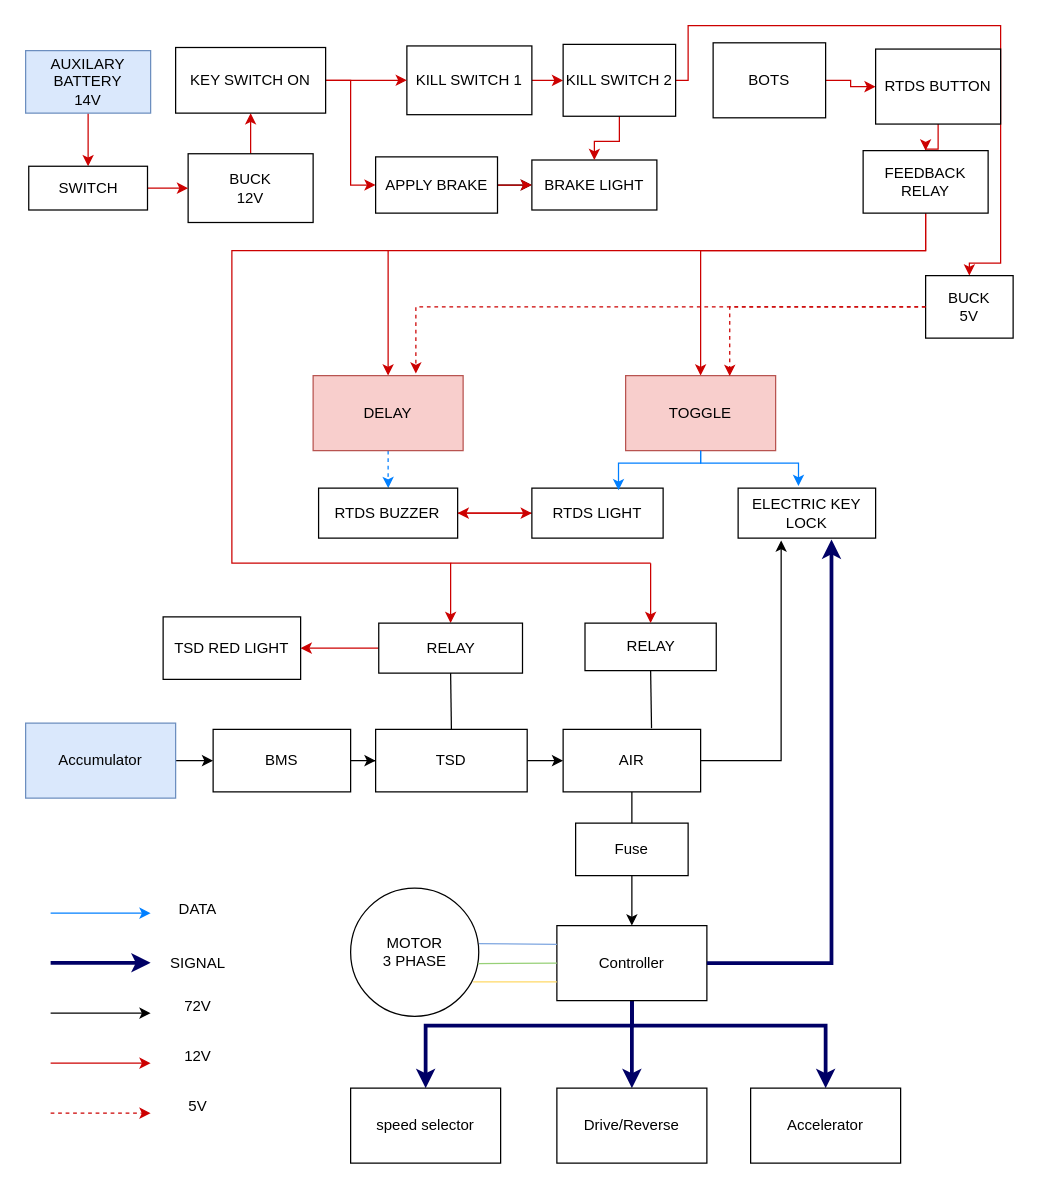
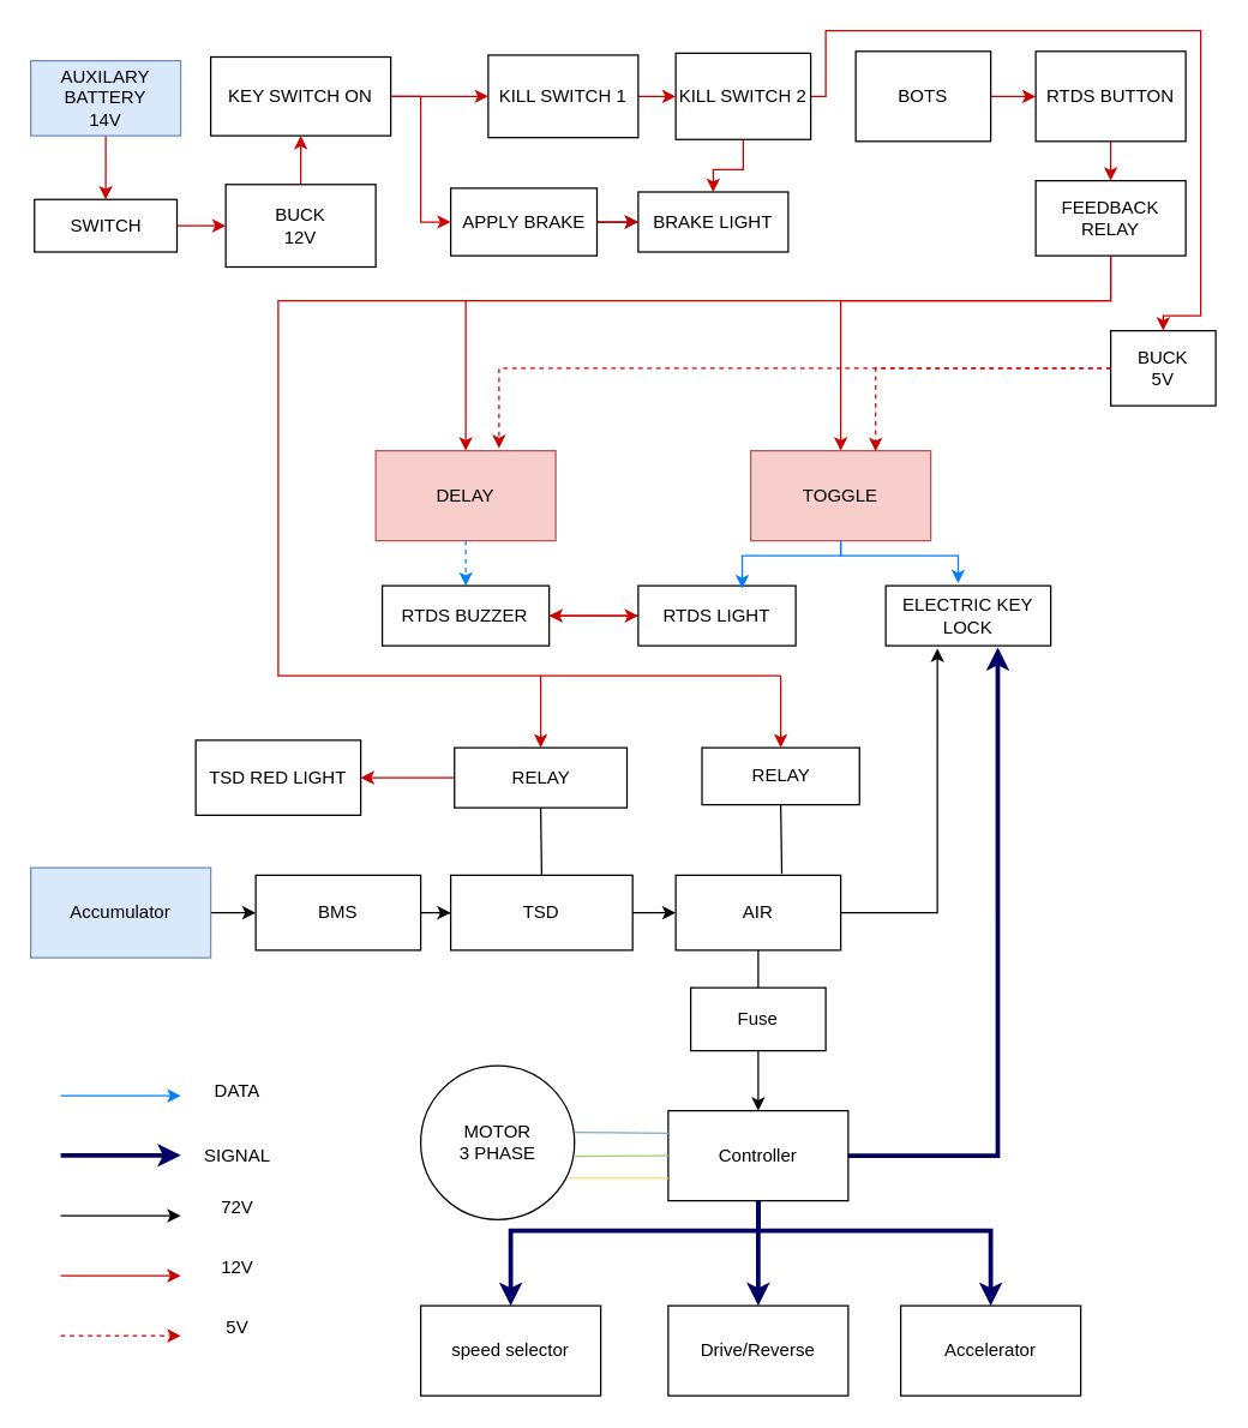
  <mxCell id="0" />
  <mxCell id="1" parent="0" />
  <mxCell id="2" value="" style="edgeStyle=orthogonalEdgeStyle;rounded=0;orthogonalLoop=1;jettySize=auto;html=1;strokeColor=#CC0000;" edge="1" parent="1" source="3" target="30"><mxGeometry relative="1" as="geometry" /></mxCell>
  <mxCell id="3" value="AUXILARY BATTERY&lt;br&gt;14V" style="rounded=0;whiteSpace=wrap;html=1;fillColor=#dae8fc;strokeColor=#6c8ebf;" parent="1" vertex="1"><mxGeometry x="20" y="40" width="100" height="50" as="geometry" /></mxCell>
  <mxCell id="4" value="BRAKE LIGHT" style="rounded=0;whiteSpace=wrap;html=1;" parent="1" vertex="1"><mxGeometry x="425" y="127.5" width="100" height="40" as="geometry" /></mxCell>
  <mxCell id="5" value="" style="edgeStyle=orthogonalEdgeStyle;rounded=0;orthogonalLoop=1;jettySize=auto;html=1;strokeColor=#CC0000;" edge="1" parent="1" source="6" target="9"><mxGeometry relative="1" as="geometry" /></mxCell>
  <mxCell id="6" value="KILL SWITCH 1" style="rounded=0;whiteSpace=wrap;html=1;" parent="1" vertex="1"><mxGeometry x="325" y="36.25" width="100" height="55" as="geometry" /></mxCell>
  <mxCell id="7" value="" style="edgeStyle=orthogonalEdgeStyle;rounded=0;orthogonalLoop=1;jettySize=auto;html=1;strokeColor=#CC0000;entryX=0.5;entryY=0;entryDx=0;entryDy=0;" edge="1" parent="1" source="9" target="40"><mxGeometry relative="1" as="geometry"><Array as="points"><mxPoint x="550" y="64" /><mxPoint x="550" y="20" /><mxPoint x="800" y="20" /><mxPoint x="800" y="210" /><mxPoint x="775" y="210" /></Array></mxGeometry></mxCell>
  <mxCell id="8" value="" style="edgeStyle=orthogonalEdgeStyle;rounded=0;orthogonalLoop=1;jettySize=auto;html=1;strokeColor=#CC0000;" edge="1" parent="1" source="9" target="4"><mxGeometry relative="1" as="geometry" /></mxCell>
  <mxCell id="9" value="KILL SWITCH 2" style="rounded=0;whiteSpace=wrap;html=1;" parent="1" vertex="1"><mxGeometry x="450" y="35" width="90" height="57.5" as="geometry" /></mxCell>
  <mxCell id="10" value="" style="edgeStyle=orthogonalEdgeStyle;rounded=0;orthogonalLoop=1;jettySize=auto;html=1;strokeColor=#CC0000;" edge="1" parent="1" source="12" target="16"><mxGeometry relative="1" as="geometry" /></mxCell>
  <mxCell id="11" style="rounded=0;orthogonalLoop=1;jettySize=auto;html=1;entryX=0.5;entryY=0;entryDx=0;entryDy=0;strokeColor=#CC0000;" edge="1" parent="1" target="58"><mxGeometry relative="1" as="geometry"><mxPoint x="310" y="200" as="sourcePoint" /><mxPoint x="86.46" y="506.25" as="targetPoint" /><Array as="points"><mxPoint x="185" y="200" /><mxPoint x="185" y="450" /><mxPoint x="360" y="450" /></Array></mxGeometry></mxCell>
  <mxCell id="12" value="BOTS" style="rounded=0;whiteSpace=wrap;html=1;" parent="1" vertex="1"><mxGeometry x="570" y="33.75" width="90" height="60" as="geometry" /></mxCell>
  <mxCell id="13" value="" style="edgeStyle=orthogonalEdgeStyle;rounded=0;orthogonalLoop=1;jettySize=auto;html=1;strokeColor=#CC0000;" edge="1" parent="1" source="14" target="33"><mxGeometry relative="1" as="geometry" /></mxCell>
  <mxCell id="14" value="BUCK&lt;br&gt;12V" style="rounded=0;whiteSpace=wrap;html=1;" parent="1" vertex="1"><mxGeometry x="150" y="122.5" width="100" height="55" as="geometry" /></mxCell>
  <mxCell id="15" value="" style="edgeStyle=orthogonalEdgeStyle;rounded=0;orthogonalLoop=1;jettySize=auto;html=1;strokeColor=#CC0000;" edge="1" parent="1" source="16" target="39"><mxGeometry relative="1" as="geometry" /></mxCell>
- <mxCell id="16" value="RTDS BUTTON" style="rounded=0;whiteSpace=wrap;html=1;" parent="1" vertex="1"><mxGeometry x="700" y="38.75" width="100" height="60" as="geometry" /></mxCell>
+ <mxCell id="16" value="RTDS BUTTON" style="rounded=0;whiteSpace=wrap;html=1;" parent="1" vertex="1"><mxGeometry x="690" y="33.75" width="100" height="60" as="geometry" /></mxCell>
  <mxCell id="17" value="" style="edgeStyle=orthogonalEdgeStyle;rounded=0;orthogonalLoop=1;jettySize=auto;html=1;" edge="1" parent="1" source="18" target="54"><mxGeometry relative="1" as="geometry" /></mxCell>
  <mxCell id="18" value="Accumulator" style="rounded=0;whiteSpace=wrap;html=1;fillColor=#dae8fc;strokeColor=#6c8ebf;" parent="1" vertex="1"><mxGeometry x="20" y="578" width="120" height="60" as="geometry" /></mxCell>
  <mxCell id="19" value="" style="edgeStyle=orthogonalEdgeStyle;rounded=0;orthogonalLoop=1;jettySize=auto;html=1;" edge="1" parent="1" source="20" target="25"><mxGeometry relative="1" as="geometry" /></mxCell>
  <mxCell id="20" value="AIR" style="rounded=0;whiteSpace=wrap;html=1;" parent="1" vertex="1"><mxGeometry x="450" y="583" width="110" height="50" as="geometry" /></mxCell>
  <mxCell id="21" value="Fuse" style="rounded=0;whiteSpace=wrap;html=1;" parent="1" vertex="1"><mxGeometry x="460" y="658" width="90" height="42" as="geometry" /></mxCell>
  <mxCell id="22" value="" style="edgeStyle=orthogonalEdgeStyle;rounded=0;orthogonalLoop=1;jettySize=auto;html=1;strokeColor=#000066;strokeWidth=3;" edge="1" parent="1" source="25" target="27"><mxGeometry relative="1" as="geometry" /></mxCell>
  <mxCell id="23" style="edgeStyle=orthogonalEdgeStyle;rounded=0;orthogonalLoop=1;jettySize=auto;html=1;strokeColor=#000066;strokeWidth=3;" edge="1" parent="1" source="25" target="28"><mxGeometry relative="1" as="geometry"><Array as="points"><mxPoint x="505" y="820" /><mxPoint x="340" y="820" /></Array></mxGeometry></mxCell>
  <mxCell id="24" style="edgeStyle=orthogonalEdgeStyle;rounded=0;orthogonalLoop=1;jettySize=auto;html=1;entryX=0.5;entryY=0;entryDx=0;entryDy=0;strokeColor=#000066;strokeWidth=3;" edge="1" parent="1" source="25" target="26"><mxGeometry relative="1" as="geometry"><Array as="points"><mxPoint x="505" y="820" /><mxPoint x="660" y="820" /></Array></mxGeometry></mxCell>
  <mxCell id="25" value="Controller" style="rounded=0;whiteSpace=wrap;html=1;" parent="1" vertex="1"><mxGeometry x="445" y="740" width="120" height="60" as="geometry" /></mxCell>
  <mxCell id="26" value="Accelerator" style="rounded=0;whiteSpace=wrap;html=1;" parent="1" vertex="1"><mxGeometry x="600" y="870" width="120" height="60" as="geometry" /></mxCell>
  <mxCell id="27" value="Drive/Reverse" style="rounded=0;whiteSpace=wrap;html=1;" parent="1" vertex="1"><mxGeometry x="445" y="870" width="120" height="60" as="geometry" /></mxCell>
  <mxCell id="28" value="speed selector" style="rounded=0;whiteSpace=wrap;html=1;" parent="1" vertex="1"><mxGeometry x="280" y="870" width="120" height="60" as="geometry" /></mxCell>
  <mxCell id="29" value="" style="edgeStyle=orthogonalEdgeStyle;rounded=0;orthogonalLoop=1;jettySize=auto;html=1;strokeColor=#CC0000;" edge="1" parent="1" source="30" target="14"><mxGeometry relative="1" as="geometry" /></mxCell>
  <mxCell id="30" value="SWITCH&lt;br&gt;" style="rounded=0;whiteSpace=wrap;html=1;" vertex="1" parent="1"><mxGeometry x="22.5" y="132.5" width="95" height="35" as="geometry" /></mxCell>
  <mxCell id="31" value="" style="edgeStyle=elbowEdgeStyle;rounded=0;orthogonalLoop=1;jettySize=auto;html=1;strokeColor=#CC0000;" edge="1" parent="1" source="33" target="6"><mxGeometry relative="1" as="geometry" /></mxCell>
  <mxCell id="32" value="" style="edgeStyle=orthogonalEdgeStyle;rounded=0;orthogonalLoop=1;jettySize=auto;html=1;entryX=0;entryY=0.5;entryDx=0;entryDy=0;strokeColor=#CC0000;" edge="1" parent="1" source="33" target="36"><mxGeometry relative="1" as="geometry" /></mxCell>
  <mxCell id="33" value="KEY SWITCH ON" style="rounded=0;whiteSpace=wrap;html=1;" vertex="1" parent="1"><mxGeometry x="140" y="37.5" width="120" height="52.5" as="geometry" /></mxCell>
  <mxCell id="34" value="" style="edgeStyle=orthogonalEdgeStyle;rounded=0;orthogonalLoop=1;jettySize=auto;html=1;" edge="1" parent="1" source="36" target="4"><mxGeometry relative="1" as="geometry" /></mxCell>
  <mxCell id="35" value="" style="edgeStyle=orthogonalEdgeStyle;rounded=0;orthogonalLoop=1;jettySize=auto;html=1;strokeColor=#CC0000;" edge="1" parent="1" source="36" target="4"><mxGeometry relative="1" as="geometry" /></mxCell>
  <mxCell id="36" value="APPLY BRAKE" style="rounded=0;whiteSpace=wrap;html=1;" vertex="1" parent="1"><mxGeometry x="300" y="125" width="97.5" height="45" as="geometry" /></mxCell>
  <mxCell id="37" value="" style="edgeStyle=orthogonalEdgeStyle;rounded=0;orthogonalLoop=1;jettySize=auto;html=1;entryX=0.5;entryY=0;entryDx=0;entryDy=0;strokeColor=#CC0000;" edge="1" parent="1" source="39" target="42"><mxGeometry relative="1" as="geometry"><mxPoint x="360" y="290" as="targetPoint" /><Array as="points"><mxPoint x="740" y="200" /><mxPoint x="310" y="200" /></Array></mxGeometry></mxCell>
  <mxCell id="38" style="edgeStyle=orthogonalEdgeStyle;rounded=0;orthogonalLoop=1;jettySize=auto;html=1;entryX=0.5;entryY=0;entryDx=0;entryDy=0;strokeColor=#CC0000;" edge="1" parent="1" source="39" target="43"><mxGeometry relative="1" as="geometry"><Array as="points"><mxPoint x="740" y="200" /><mxPoint x="560" y="200" /></Array></mxGeometry></mxCell>
  <mxCell id="39" value="FEEDBACK RELAY" style="rounded=0;whiteSpace=wrap;html=1;" vertex="1" parent="1"><mxGeometry x="690" y="120" width="100" height="50" as="geometry" /></mxCell>
  <mxCell id="40" value="BUCK&lt;br&gt;5V" style="rounded=0;whiteSpace=wrap;html=1;" vertex="1" parent="1"><mxGeometry x="740" y="220" width="70" height="50" as="geometry" /></mxCell>
  <mxCell id="41" value="" style="edgeStyle=orthogonalEdgeStyle;rounded=0;orthogonalLoop=1;jettySize=auto;html=1;strokeColor=#007FFF;dashed=1;" edge="1" parent="1" source="42" target="47"><mxGeometry relative="1" as="geometry" /></mxCell>
  <mxCell id="42" value="DELAY" style="rounded=0;whiteSpace=wrap;html=1;fillColor=#f8cecc;strokeColor=#b85450;" vertex="1" parent="1"><mxGeometry x="250" y="300" width="120" height="60" as="geometry" /></mxCell>
  <mxCell id="43" value="TOGGLE" style="rounded=0;whiteSpace=wrap;html=1;fillColor=#f8cecc;strokeColor=#b85450;" vertex="1" parent="1"><mxGeometry x="500" y="300" width="120" height="60" as="geometry" /></mxCell>
  <mxCell id="44" style="edgeStyle=orthogonalEdgeStyle;rounded=0;orthogonalLoop=1;jettySize=auto;html=1;entryX=0.685;entryY=-0.028;entryDx=0;entryDy=0;entryPerimeter=0;dashed=1;strokeColor=#CC0000;" edge="1" parent="1" source="40" target="42"><mxGeometry relative="1" as="geometry" /></mxCell>
  <mxCell id="45" style="edgeStyle=orthogonalEdgeStyle;rounded=0;orthogonalLoop=1;jettySize=auto;html=1;entryX=0.694;entryY=0.006;entryDx=0;entryDy=0;entryPerimeter=0;dashed=1;strokeColor=#CC0000;" edge="1" parent="1" source="40" target="43"><mxGeometry relative="1" as="geometry" /></mxCell>
  <mxCell id="46" value="" style="edgeStyle=orthogonalEdgeStyle;rounded=0;orthogonalLoop=1;jettySize=auto;html=1;strokeColor=#CC0000;" edge="1" parent="1" source="47" target="49"><mxGeometry relative="1" as="geometry" /></mxCell>
  <mxCell id="47" value="RTDS BUZZER" style="rounded=0;whiteSpace=wrap;html=1;" vertex="1" parent="1"><mxGeometry x="254.37" y="390" width="111.25" height="40" as="geometry" /></mxCell>
  <mxCell id="48" style="edgeStyle=orthogonalEdgeStyle;rounded=0;orthogonalLoop=1;jettySize=auto;html=1;entryX=1;entryY=0.5;entryDx=0;entryDy=0;strokeColor=#CC0000;" edge="1" parent="1" source="49" target="47"><mxGeometry relative="1" as="geometry" /></mxCell>
  <mxCell id="49" value="RTDS LIGHT" style="rounded=0;whiteSpace=wrap;html=1;" vertex="1" parent="1"><mxGeometry x="425" y="390" width="105" height="40" as="geometry" /></mxCell>
  <mxCell id="50" value="ELECTRIC KEY LOCK" style="rounded=0;whiteSpace=wrap;html=1;" vertex="1" parent="1"><mxGeometry x="590" y="390" width="110" height="40" as="geometry" /></mxCell>
  <mxCell id="51" style="edgeStyle=orthogonalEdgeStyle;rounded=0;orthogonalLoop=1;jettySize=auto;html=1;entryX=0.66;entryY=0.042;entryDx=0;entryDy=0;entryPerimeter=0;strokeColor=#007FFF;" edge="1" parent="1" source="43" target="49"><mxGeometry relative="1" as="geometry"><Array as="points"><mxPoint x="560" y="370" /><mxPoint x="494" y="370" /></Array></mxGeometry></mxCell>
  <mxCell id="52" style="edgeStyle=orthogonalEdgeStyle;rounded=0;orthogonalLoop=1;jettySize=auto;html=1;entryX=0.439;entryY=-0.042;entryDx=0;entryDy=0;entryPerimeter=0;strokeColor=#007FFF;" edge="1" parent="1" source="43" target="50"><mxGeometry relative="1" as="geometry"><Array as="points"><mxPoint x="560" y="370" /><mxPoint x="638" y="370" /></Array></mxGeometry></mxCell>
  <mxCell id="53" value="" style="edgeStyle=orthogonalEdgeStyle;rounded=0;orthogonalLoop=1;jettySize=auto;html=1;" edge="1" parent="1" source="54" target="56"><mxGeometry relative="1" as="geometry" /></mxCell>
  <mxCell id="54" value="BMS" style="rounded=0;whiteSpace=wrap;html=1;" vertex="1" parent="1"><mxGeometry x="170" y="583" width="110" height="50" as="geometry" /></mxCell>
  <mxCell id="55" value="" style="edgeStyle=orthogonalEdgeStyle;rounded=0;orthogonalLoop=1;jettySize=auto;html=1;" edge="1" parent="1" source="56" target="20"><mxGeometry relative="1" as="geometry" /></mxCell>
  <mxCell id="56" value="TSD" style="rounded=0;whiteSpace=wrap;html=1;" vertex="1" parent="1"><mxGeometry x="300" y="583" width="121.25" height="50" as="geometry" /></mxCell>
  <mxCell id="57" value="" style="edgeStyle=orthogonalEdgeStyle;rounded=0;orthogonalLoop=1;jettySize=auto;html=1;strokeColor=#CC0000;" edge="1" parent="1" source="58" target="59"><mxGeometry relative="1" as="geometry" /></mxCell>
  <mxCell id="58" value="RELAY" style="rounded=0;whiteSpace=wrap;html=1;" vertex="1" parent="1"><mxGeometry x="302.5" y="498" width="115" height="40" as="geometry" /></mxCell>
  <mxCell id="59" value="TSD RED LIGHT" style="rounded=0;whiteSpace=wrap;html=1;" vertex="1" parent="1"><mxGeometry x="130" y="493" width="110" height="50" as="geometry" /></mxCell>
  <mxCell id="60" value="RELAY" style="rounded=0;whiteSpace=wrap;html=1;" vertex="1" parent="1"><mxGeometry x="467.5" y="498" width="105" height="38" as="geometry" /></mxCell>
  <mxCell id="61" value="" style="endArrow=none;html=1;rounded=0;strokeColor=#CC0000;" edge="1" parent="1"><mxGeometry width="50" height="50" relative="1" as="geometry"><mxPoint x="360" y="450" as="sourcePoint" /><mxPoint x="520" y="450" as="targetPoint" /></mxGeometry></mxCell>
  <mxCell id="62" value="" style="endArrow=classic;html=1;rounded=0;entryX=0.5;entryY=0;entryDx=0;entryDy=0;strokeColor=#CC0000;" edge="1" parent="1" target="60"><mxGeometry width="50" height="50" relative="1" as="geometry"><mxPoint x="520" y="450" as="sourcePoint" /><mxPoint x="490" y="340" as="targetPoint" /><Array as="points" /></mxGeometry></mxCell>
  <mxCell id="63" value="" style="endArrow=none;html=1;rounded=0;exitX=0.5;exitY=1;exitDx=0;exitDy=0;entryX=0.5;entryY=0;entryDx=0;entryDy=0;" edge="1" parent="1" source="58" target="56"><mxGeometry width="50" height="50" relative="1" as="geometry"><mxPoint x="350" y="490" as="sourcePoint" /><mxPoint x="400" y="440" as="targetPoint" /></mxGeometry></mxCell>
  <mxCell id="64" value="" style="endArrow=none;html=1;rounded=0;entryX=0.5;entryY=1;entryDx=0;entryDy=0;exitX=0.643;exitY=-0.018;exitDx=0;exitDy=0;exitPerimeter=0;" edge="1" parent="1" source="20" target="60"><mxGeometry width="50" height="50" relative="1" as="geometry"><mxPoint x="350" y="490" as="sourcePoint" /><mxPoint x="400" y="440" as="targetPoint" /></mxGeometry></mxCell>
  <mxCell id="65" value="MOTOR&lt;br&gt;3 PHASE" style="ellipse;whiteSpace=wrap;html=1;aspect=fixed;" vertex="1" parent="1"><mxGeometry x="280" y="710" width="102.5" height="102.5" as="geometry" /></mxCell>
  <mxCell id="66" style="edgeStyle=orthogonalEdgeStyle;rounded=0;orthogonalLoop=1;jettySize=auto;html=1;entryX=0.313;entryY=1.046;entryDx=0;entryDy=0;entryPerimeter=0;" edge="1" parent="1" source="20" target="50"><mxGeometry relative="1" as="geometry" /></mxCell>
  <mxCell id="67" style="edgeStyle=orthogonalEdgeStyle;rounded=0;orthogonalLoop=1;jettySize=auto;html=1;exitX=1;exitY=0.5;exitDx=0;exitDy=0;entryX=0.679;entryY=1.028;entryDx=0;entryDy=0;entryPerimeter=0;strokeColor=#000066;strokeWidth=3;" edge="1" parent="1" source="25" target="50"><mxGeometry relative="1" as="geometry" /></mxCell>
  <mxCell id="68" value="" style="endArrow=none;html=1;rounded=0;entryX=0;entryY=0.25;entryDx=0;entryDy=0;exitX=1.002;exitY=0.433;exitDx=0;exitDy=0;exitPerimeter=0;strokeColor=#7EA6E0;" edge="1" parent="1" source="65" target="25"><mxGeometry width="50" height="50" relative="1" as="geometry"><mxPoint x="240" y="670" as="sourcePoint" /><mxPoint x="290" y="620" as="targetPoint" /></mxGeometry></mxCell>
  <mxCell id="69" value="" style="endArrow=none;html=1;rounded=0;entryX=0;entryY=0.5;entryDx=0;entryDy=0;exitX=0.994;exitY=0.589;exitDx=0;exitDy=0;exitPerimeter=0;strokeColor=#97D077;" edge="1" parent="1" source="65" target="25"><mxGeometry width="50" height="50" relative="1" as="geometry"><mxPoint x="370" y="770" as="sourcePoint" /><mxPoint x="290" y="620" as="targetPoint" /></mxGeometry></mxCell>
  <mxCell id="70" value="" style="endArrow=none;html=1;rounded=0;exitX=0.956;exitY=0.731;exitDx=0;exitDy=0;exitPerimeter=0;entryX=0;entryY=0.75;entryDx=0;entryDy=0;strokeColor=#FFD966;" edge="1" parent="1" source="65" target="25"><mxGeometry width="50" height="50" relative="1" as="geometry"><mxPoint x="240" y="670" as="sourcePoint" /><mxPoint x="440" y="780" as="targetPoint" /></mxGeometry></mxCell>
  <mxCell id="71" value="" style="endArrow=classic;html=1;rounded=0;strokeColor=#007FFF;" edge="1" parent="1"><mxGeometry width="50" height="50" relative="1" as="geometry"><mxPoint x="40" y="730" as="sourcePoint" /><mxPoint x="120" y="730" as="targetPoint" /></mxGeometry></mxCell>
  <mxCell id="72" value="" style="endArrow=classic;html=1;rounded=0;strokeColor=#000066;strokeWidth=3;" edge="1" parent="1"><mxGeometry width="50" height="50" relative="1" as="geometry"><mxPoint x="40" y="769.74" as="sourcePoint" /><mxPoint x="120" y="769.74" as="targetPoint" /></mxGeometry></mxCell>
  <mxCell id="73" value="" style="endArrow=classic;html=1;rounded=0;" edge="1" parent="1"><mxGeometry width="50" height="50" relative="1" as="geometry"><mxPoint x="40" y="810" as="sourcePoint" /><mxPoint x="120" y="810" as="targetPoint" /></mxGeometry></mxCell>
  <mxCell id="74" value="" style="endArrow=classic;html=1;rounded=0;strokeColor=#CC0000;" edge="1" parent="1"><mxGeometry width="50" height="50" relative="1" as="geometry"><mxPoint x="40" y="850" as="sourcePoint" /><mxPoint x="120" y="850" as="targetPoint" /></mxGeometry></mxCell>
  <mxCell id="75" value="" style="endArrow=classic;html=1;rounded=0;strokeColor=#CC0000;dashed=1;" edge="1" parent="1"><mxGeometry width="50" height="50" relative="1" as="geometry"><mxPoint x="40" y="890" as="sourcePoint" /><mxPoint x="120" y="890" as="targetPoint" /></mxGeometry></mxCell>
  <mxCell id="76" value="DATA" style="text;strokeColor=none;align=center;fillColor=none;html=1;verticalAlign=middle;whiteSpace=wrap;rounded=0;" vertex="1" parent="1"><mxGeometry x="117.5" y="710" width="80" height="33.75" as="geometry" /></mxCell>
  <mxCell id="77" value="SIGNAL" style="text;strokeColor=none;align=center;fillColor=none;html=1;verticalAlign=middle;whiteSpace=wrap;rounded=0;" vertex="1" parent="1"><mxGeometry x="127.5" y="755" width="60" height="30" as="geometry" /></mxCell>
  <mxCell id="78" value="72V" style="text;strokeColor=none;align=center;fillColor=none;html=1;verticalAlign=middle;whiteSpace=wrap;rounded=0;" vertex="1" parent="1"><mxGeometry x="127.5" y="790" width="60" height="30" as="geometry" /></mxCell>
  <mxCell id="79" value="12V" style="text;strokeColor=none;align=center;fillColor=none;html=1;verticalAlign=middle;whiteSpace=wrap;rounded=0;" vertex="1" parent="1"><mxGeometry x="127.5" y="830" width="60" height="30" as="geometry" /></mxCell>
  <mxCell id="80" value="5V" style="text;strokeColor=none;align=center;fillColor=none;html=1;verticalAlign=middle;whiteSpace=wrap;rounded=0;" vertex="1" parent="1"><mxGeometry x="127.5" y="870" width="60" height="30" as="geometry" /></mxCell>
